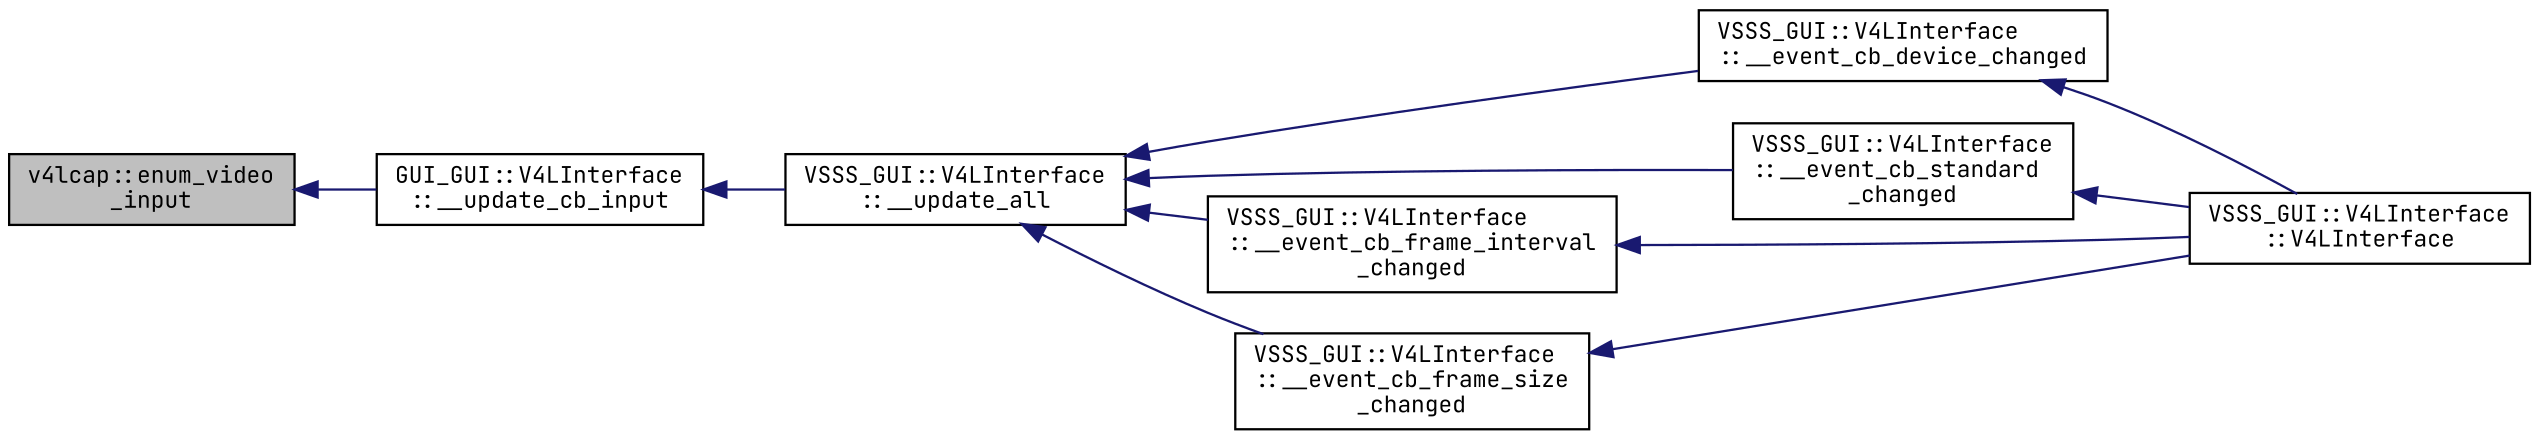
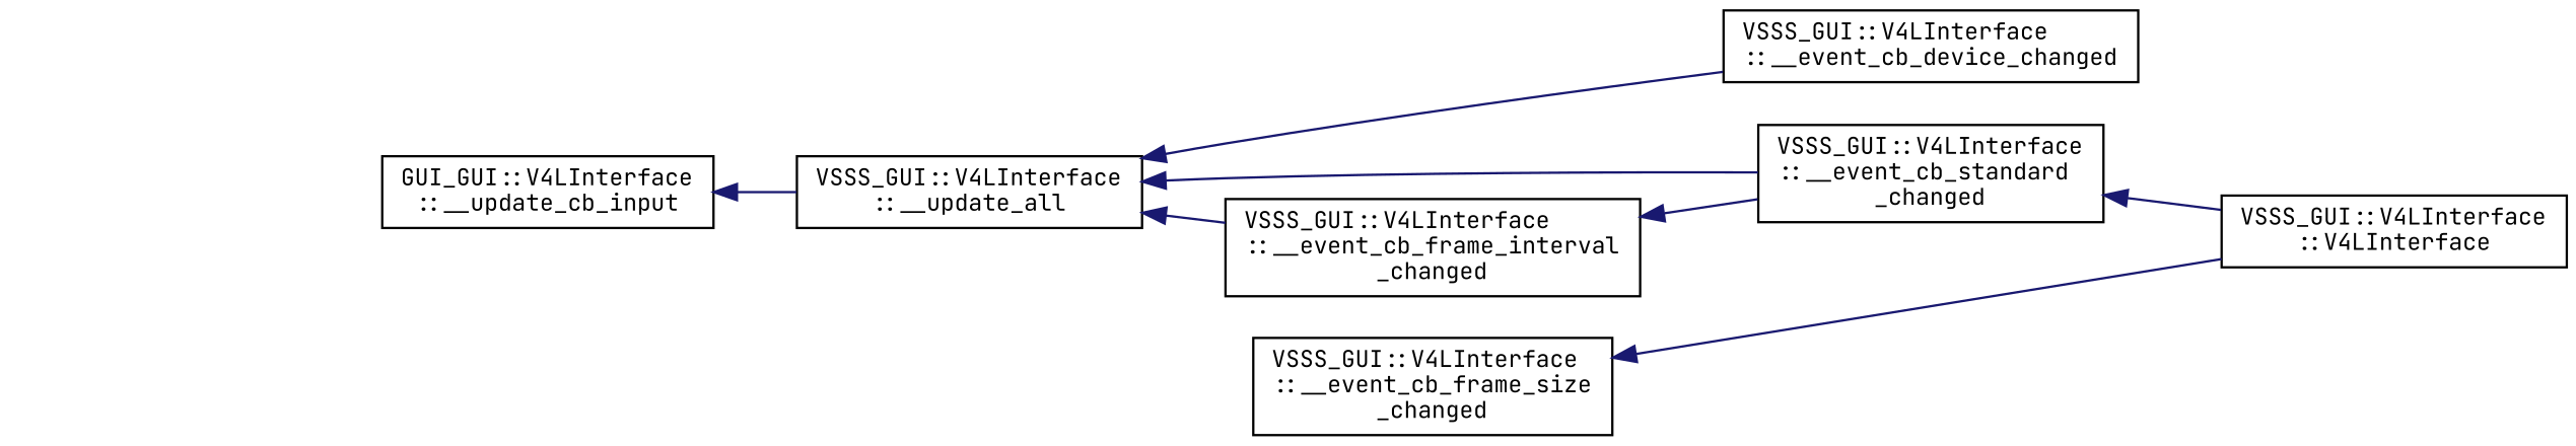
  digraph {
    fontname="JetBrains Mono"
    rankdir=LR
    node [color=black fillcolor=white fontname="JetBrains Mono" fontsize=10 shape=record style=filled]
    edge [color=midnightblue dir=back fontname="JetBrains Mono" fontsize=10 labelfontname=Helvetica labelfontsize=10 style=solid]
-   n1 [fillcolor=grey75 fontcolor=black height=0.2 label="v4lcap::enum_video\l_input" width=0.4]
    n2 [height=0.2 label="GUI_GUI::V4LInterface\l::__update_cb_input" width=0.4]
    n3 [height=0.2 label="VSSS_GUI::V4LInterface\l::__update_all" width=0.4]
    n4 [height=0.2 label="VSSS_GUI::V4LInterface\l::__event_cb_device_changed" width=0.4]
    n5 [height=0.2 label="VSSS_GUI::V4LInterface\l::__event_cb_standard\l_changed" width=0.4]
    n6 [height=0.2 label="VSSS_GUI::V4LInterface\l::__event_cb_frame_size\l_changed" width=0.4]
    n7 [height=0.2 label="VSSS_GUI::V4LInterface\l::__event_cb_frame_interval\l_changed" width=0.4]
    n8 [height=0.2 label="VSSS_GUI::V4LInterface\l::V4LInterface" width=0.4]
-   n1 -> n2
    n2 -> n3
    n3 -> n4
    n3 -> n5
-   n3 -> n6
    n3 -> n7
-   n4 -> n8
    n5 -> n8
    n6 -> n8
-   n7 -> n8
+   n7 -> n5
  }
